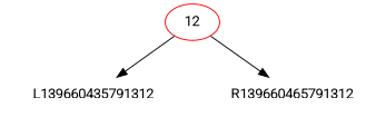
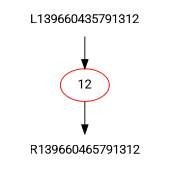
  digraph {
    fontname=Roboto
    node [color=none fontname=Roboto]
    edge [fontname=Roboto]
    n1 [color=red label=12]
    L139660435791312
    n3 [label=R139660465791312]
-   n1 -> L139660435791312
+   L139660435791312 -> n1
    n1 -> n3
  }
